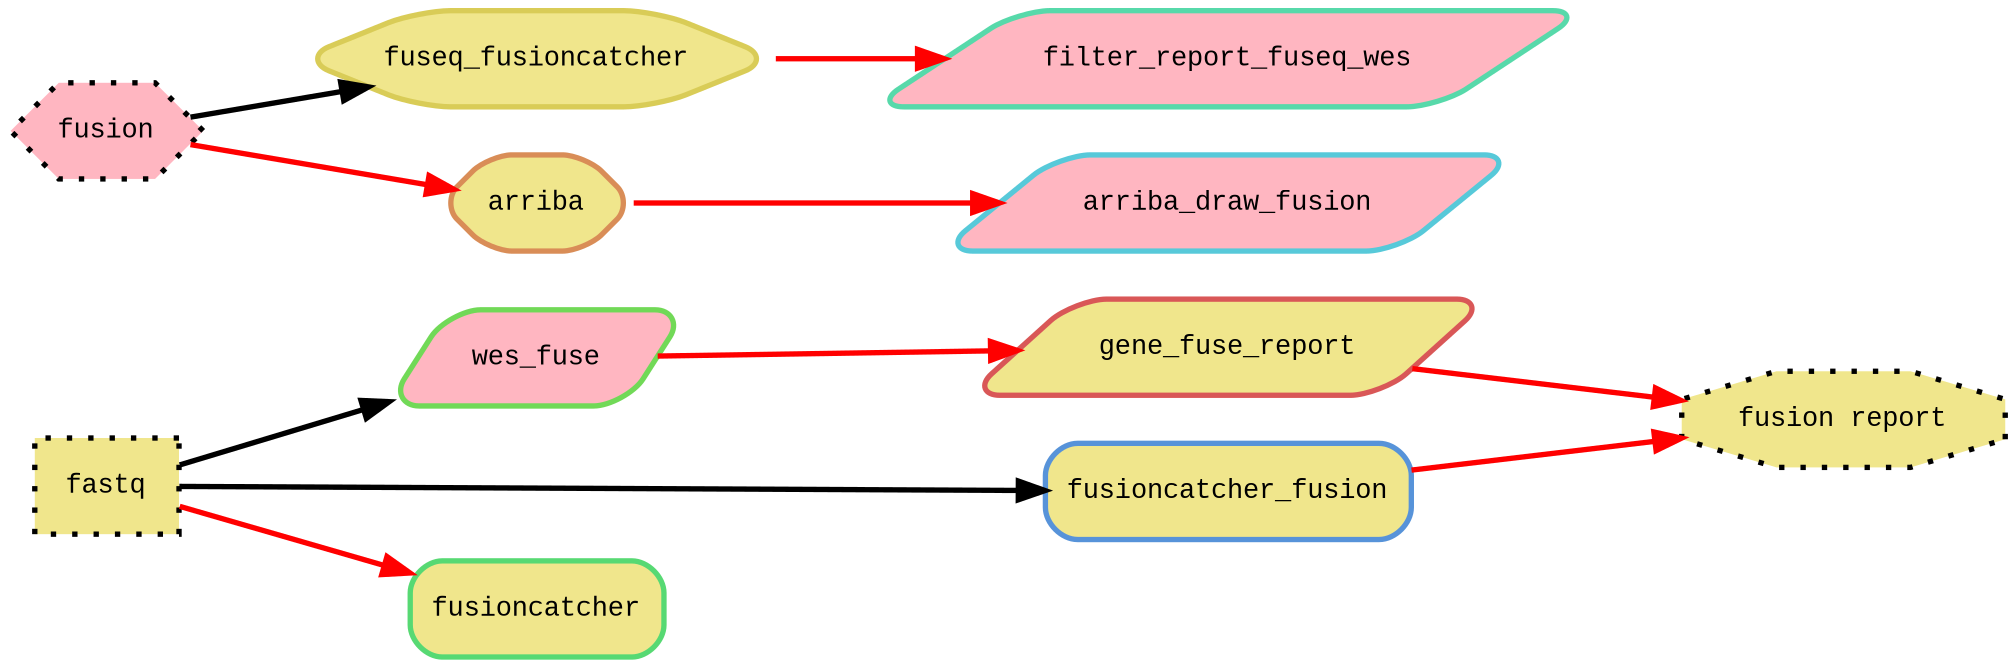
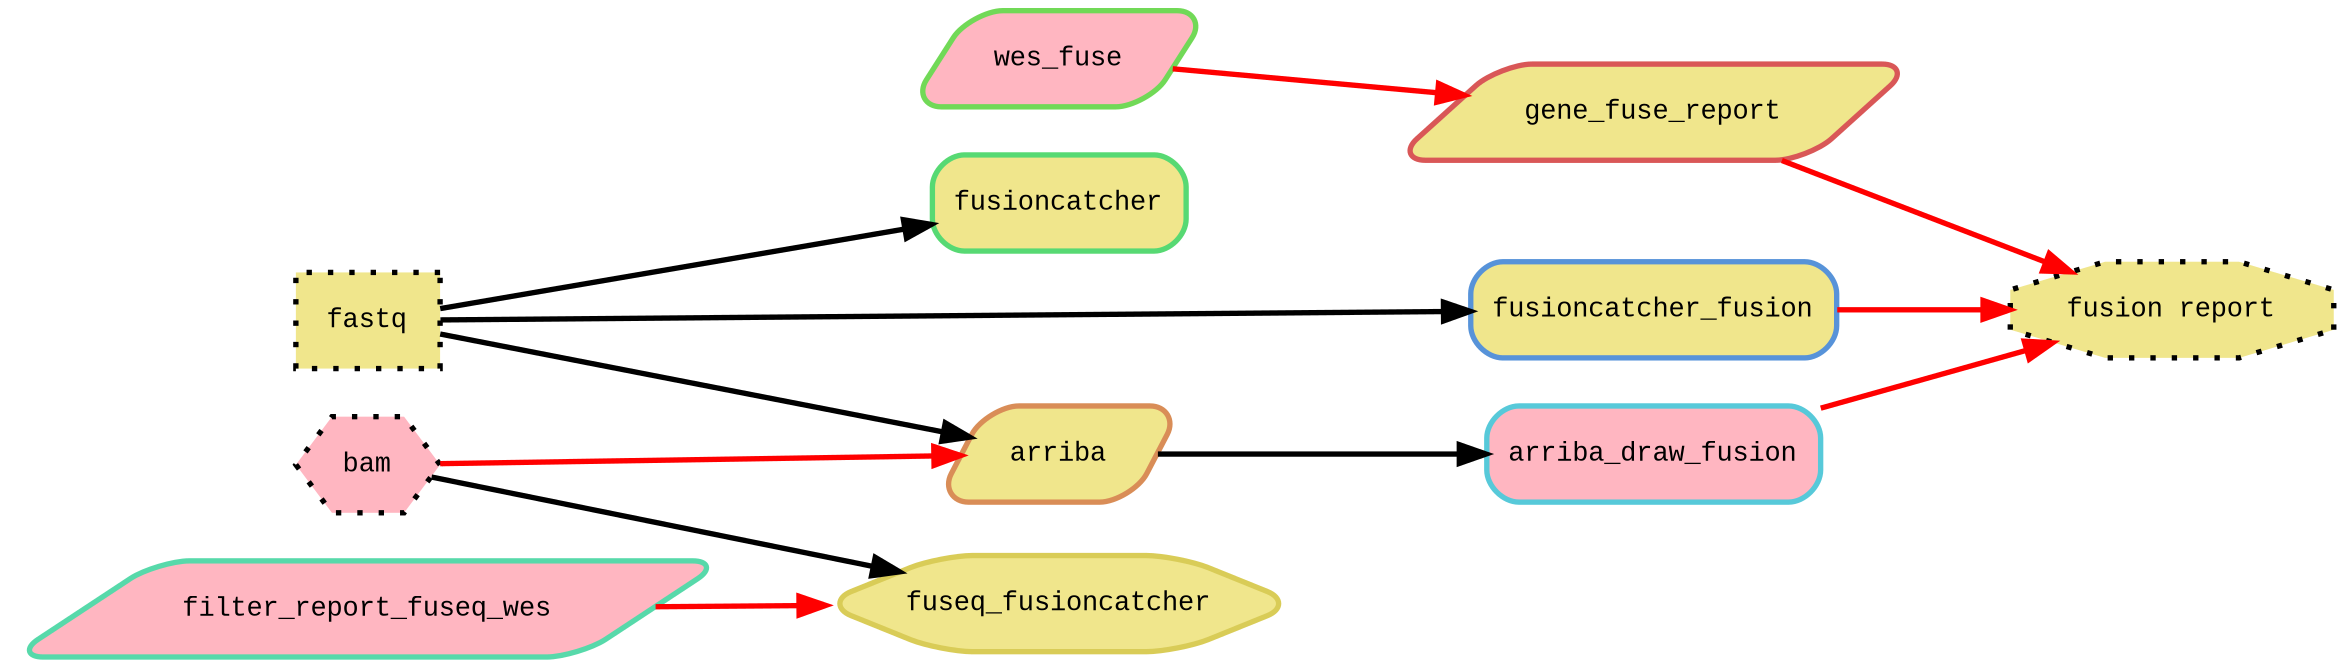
  digraph {
    bgcolor=white
    fontname="Liberation Mono"
    rankdir=LR
    node [color="0.0 0.0 0.0" fillcolor=khaki fontname="Liberation Mono" fontsize=10 penwidth=2 shape=parallelogram style="rounded,filled"]
    edge [color=red fontname="Liberation Mono" penwidth=2]
    n1 [label="fusion report" shape=octagon style="dotted,filled"]
    n2 [color="0.00 0.6 0.85" label=gene_fuse_report]
    n3 [color="0.30 0.6 0.85" fillcolor=lightpink label=wes_fuse]
    n4 [color="0.44 0.6 0.85" fillcolor=lightpink label=filter_report_fuseq_wes]
    n5 [color="0.15 0.6 0.85" label=fuseq_fusioncatcher shape=hexagon]
-   n6 [color="0.52 0.6 0.85" fillcolor=lightpink label=arriba_draw_fusion]
-   n7 [color="0.07 0.6 0.85" label=arriba shape=hexagon]
+   n6 [color="0.52 0.6 0.85" fillcolor=lightpink label=arriba_draw_fusion shape=box]
+   n7 [color="0.07 0.6 0.85" label=arriba]
    n8 [color="0.59 0.6 0.85" label=fusioncatcher_fusion shape=box]
    n9 [color="0.37 0.6 0.85" label=fusioncatcher shape=box]
    n10 [label=fastq shape=box style="dotted,filled"]
-   n11 [fillcolor=lightpink label=fusion shape=hexagon style="dotted,filled"]
+   n11 [fillcolor=lightpink label=bam shape=hexagon style="dotted,filled"]
    n2 -> n1
    n3 -> n2
-   n5 -> n4
-   n7 -> n6
+   n4 -> n5
+   n6 -> n1
+   n7 -> n6 [color=black]
    n8 -> n1
-   n10 -> n3 [color=black]
+   n10 -> n7 [color=black]
    n10 -> n8 [color=black]
-   n10 -> n9
+   n10 -> n9 [color=black]
    n11 -> n5 [color=black]
    n11 -> n7
  }
